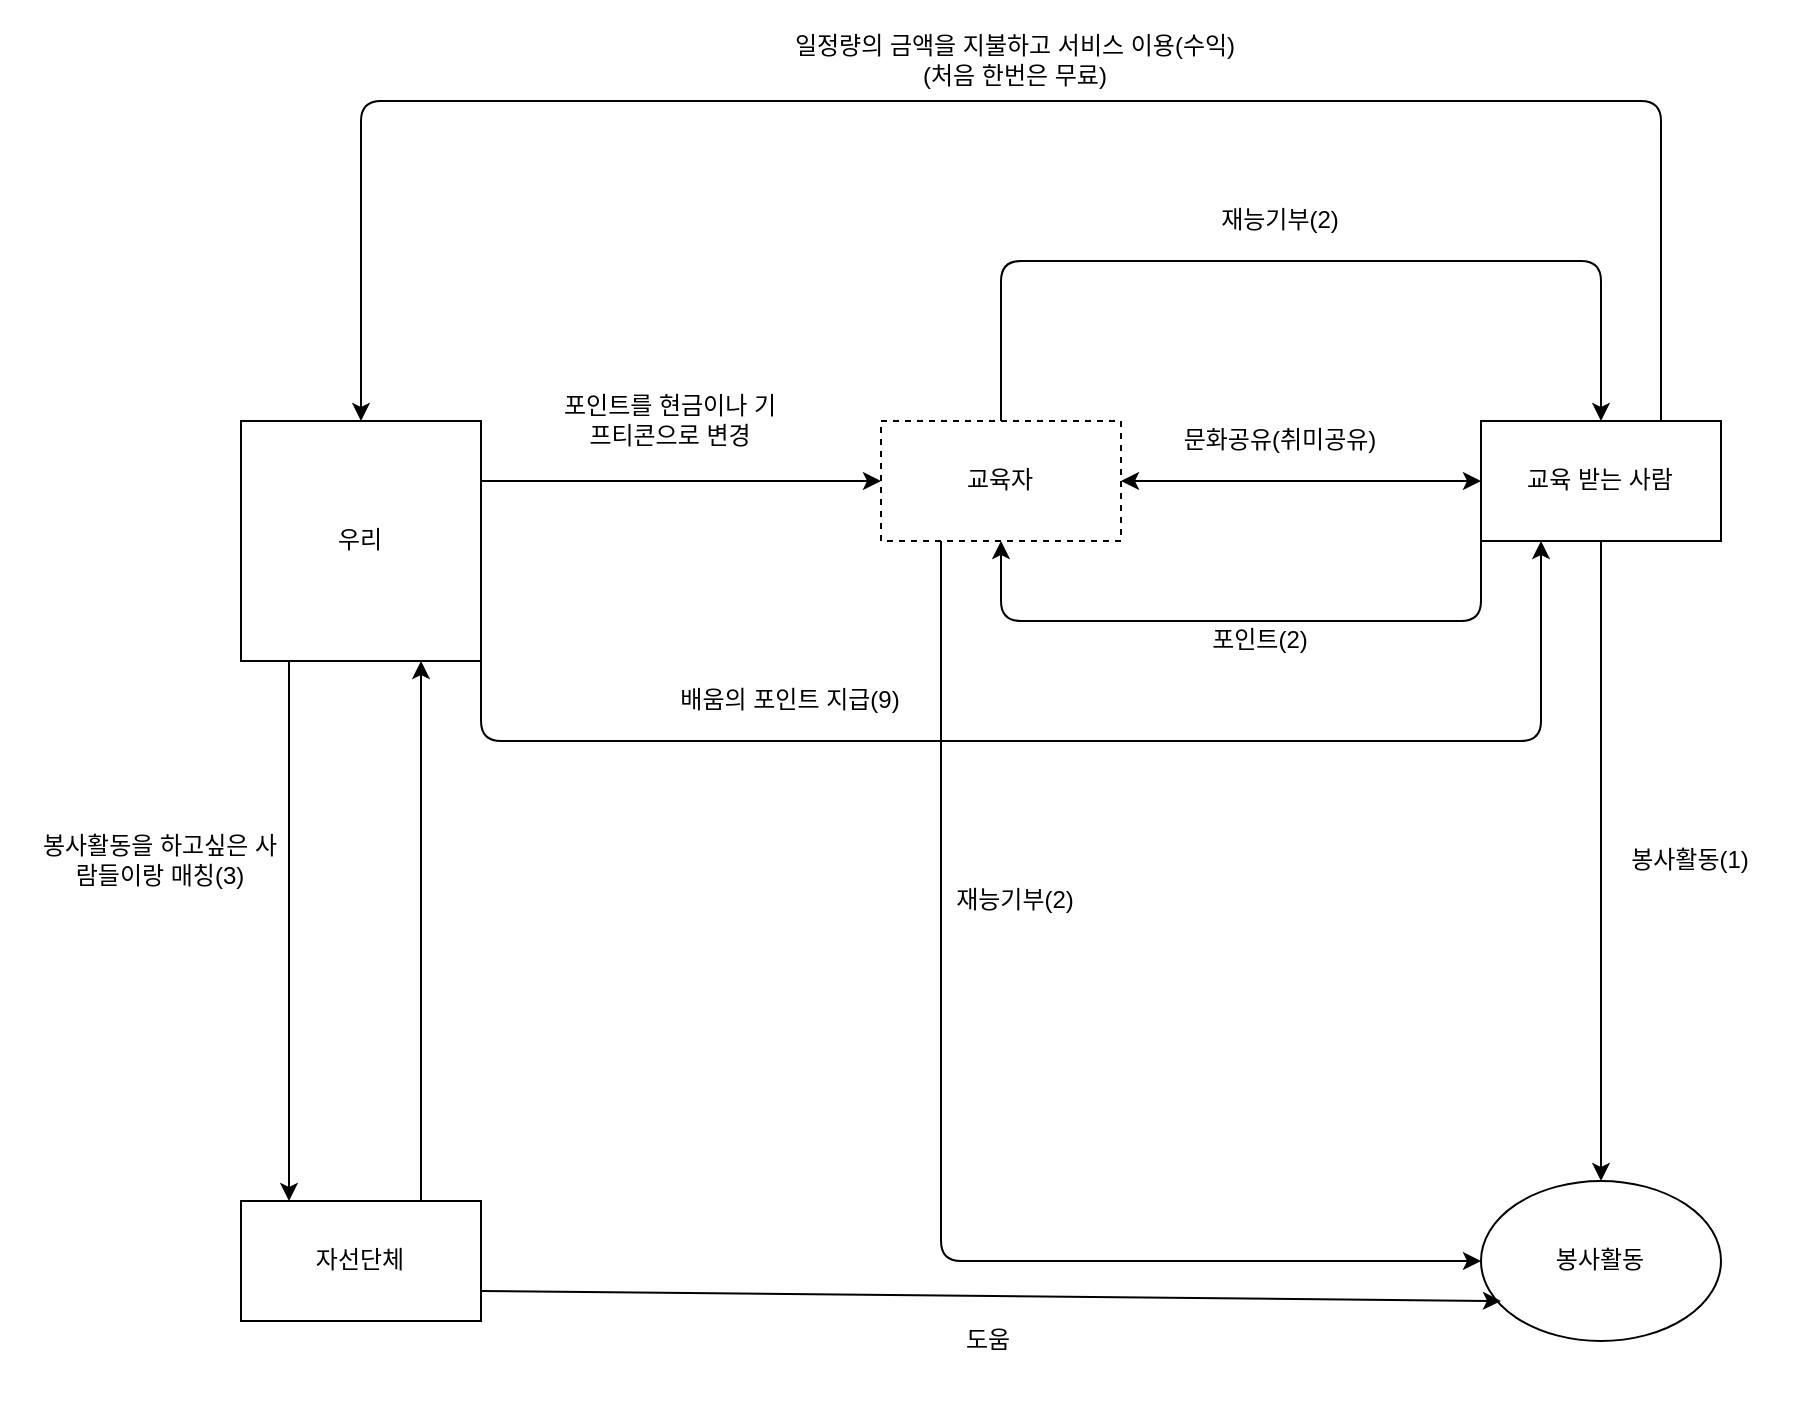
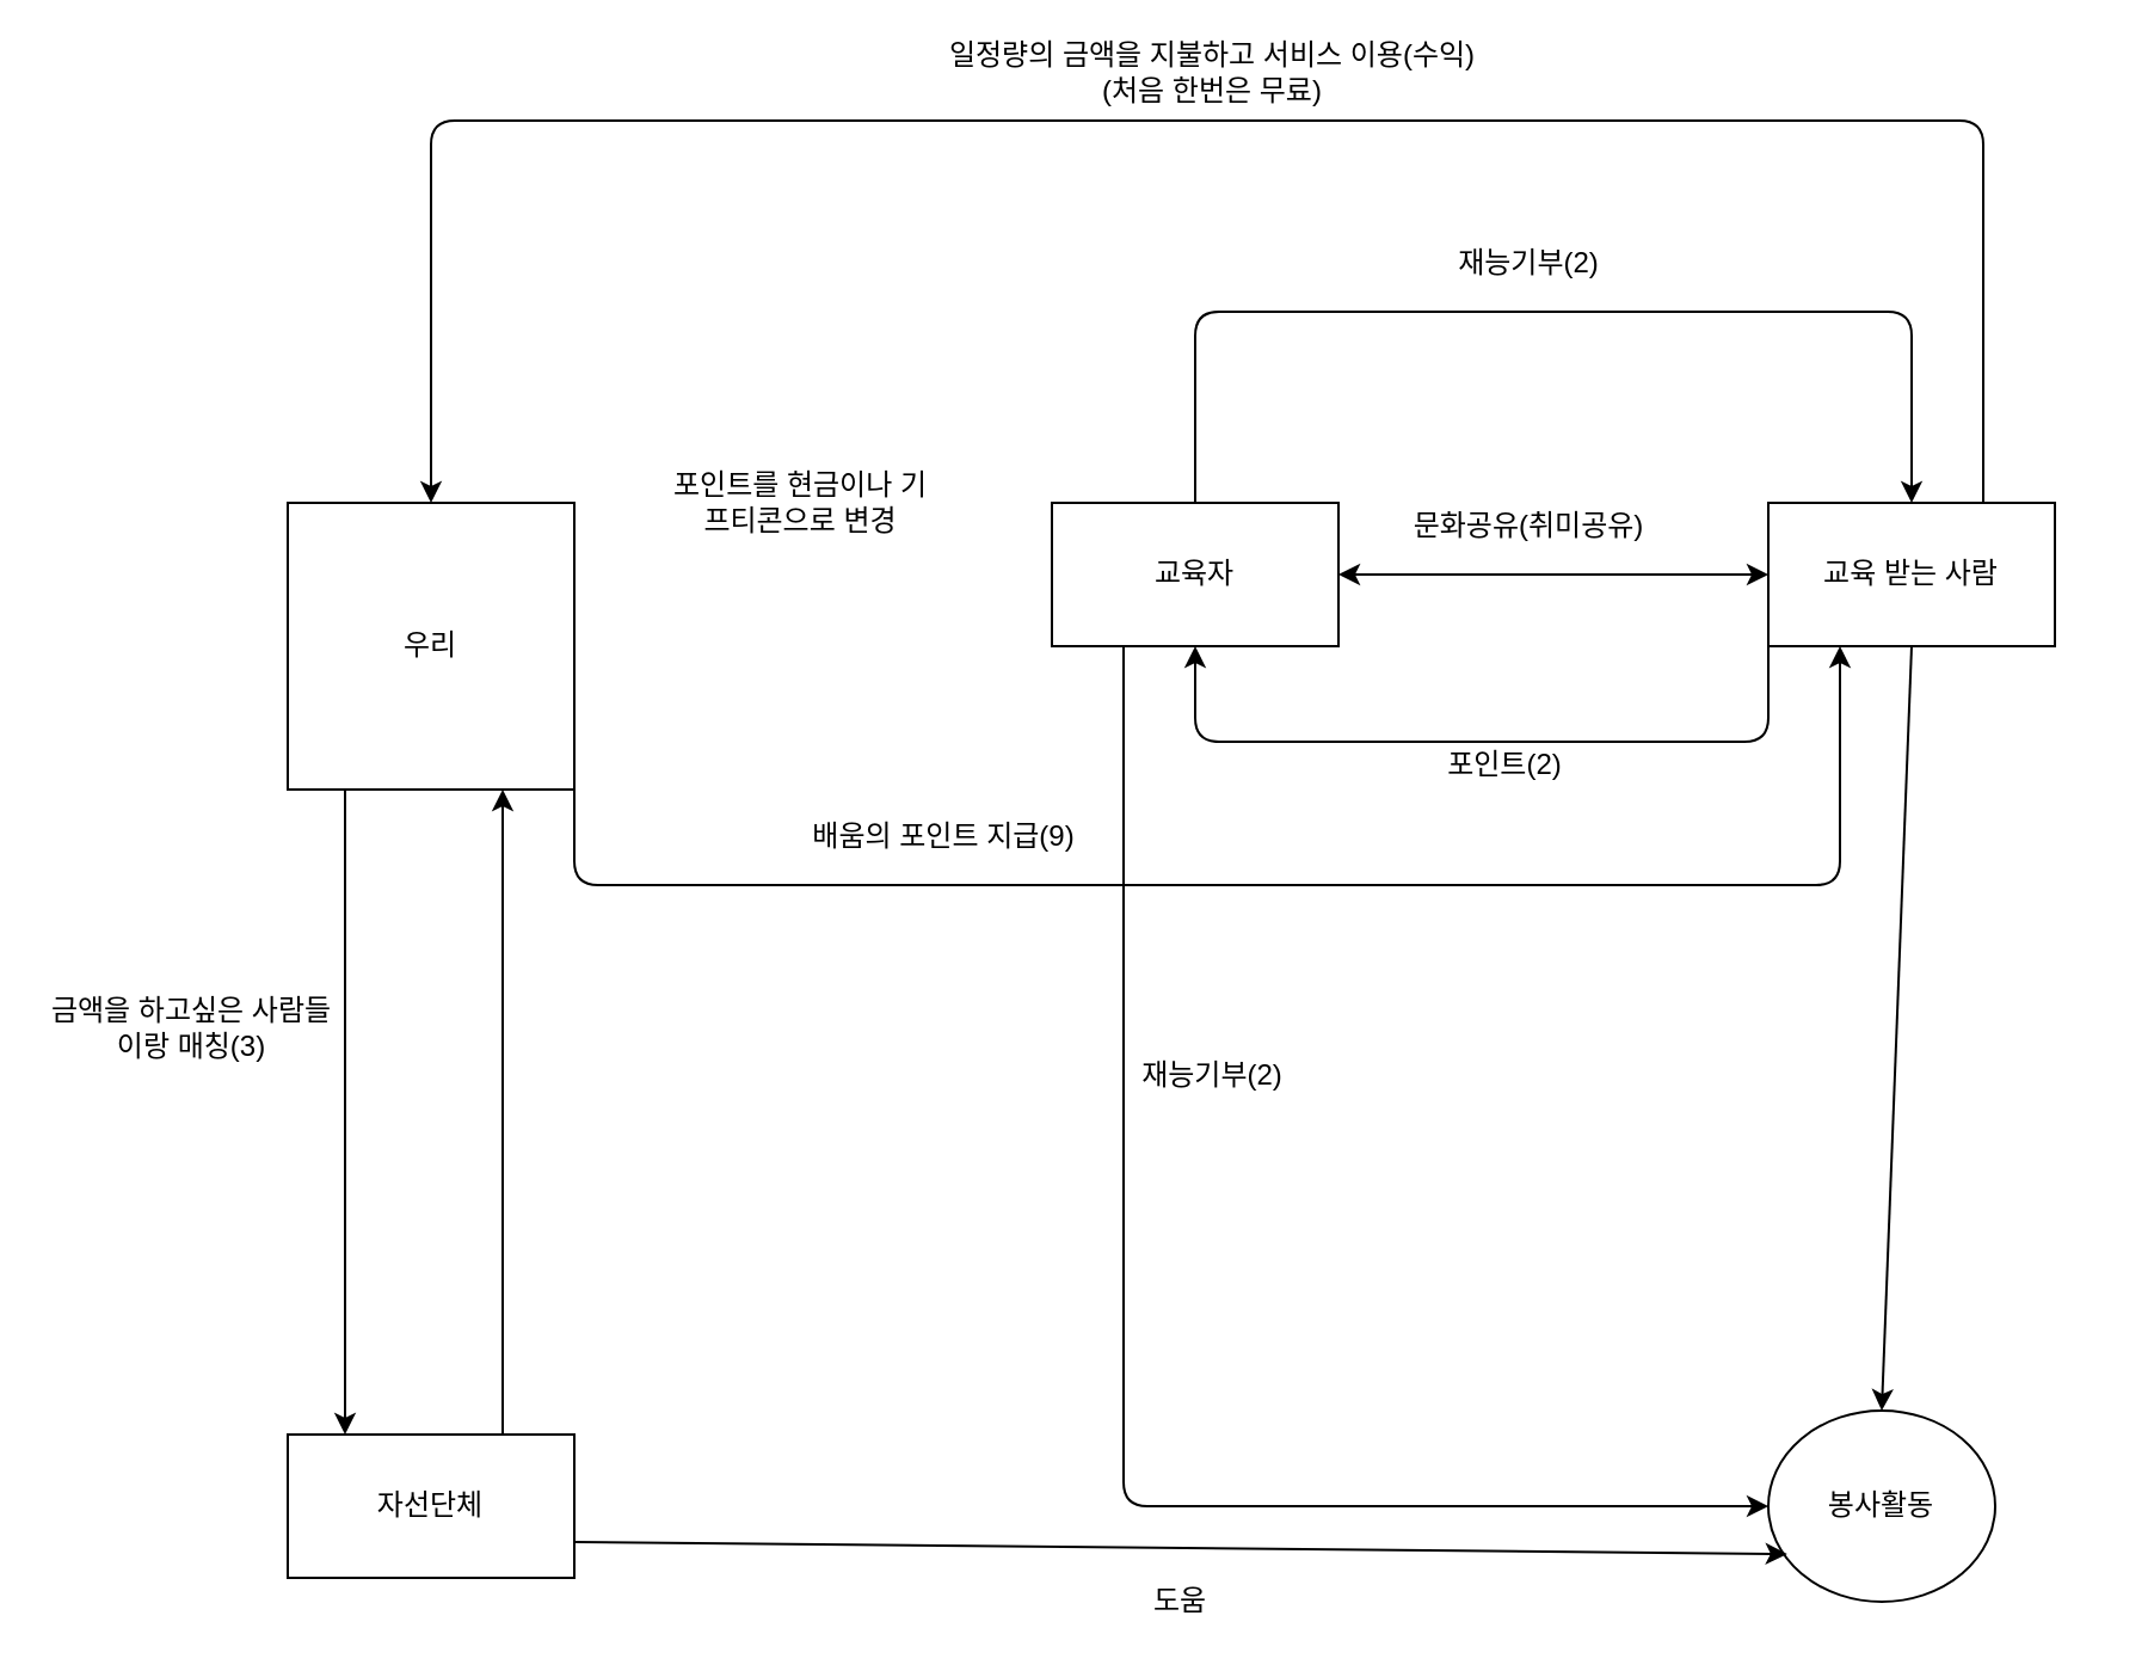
  <mxCell id="0" />
  <mxCell id="1" parent="0" />
- <mxCell id="2" value="교육자" style="rounded=0;whiteSpace=wrap;html=1;dashed=1;" vertex="1" parent="1"><mxGeometry x="440" y="210" width="120" height="60" as="geometry" /></mxCell>
+ <mxCell id="2" value="교육자" style="rounded=0;whiteSpace=wrap;html=1;" vertex="1" parent="1"><mxGeometry x="440" y="210" width="120" height="60" as="geometry" /></mxCell>
  <mxCell id="3" value="교육 받는 사람" style="rounded=0;whiteSpace=wrap;html=1;" vertex="1" parent="1"><mxGeometry x="740" y="210" width="120" height="60" as="geometry" /></mxCell>
  <mxCell id="4" value="우리" style="whiteSpace=wrap;html=1;aspect=fixed;" vertex="1" parent="1"><mxGeometry x="120" y="210" width="120" height="120" as="geometry" /></mxCell>
- <mxCell id="5" value="봉사활동" style="ellipse;whiteSpace=wrap;html=1;" vertex="1" parent="1"><mxGeometry x="740" y="590" width="120" height="80" as="geometry" /></mxCell>
+ <mxCell id="5" value="봉사활동" style="ellipse;whiteSpace=wrap;html=1;" vertex="1" parent="1"><mxGeometry x="740" y="590" width="95" height="80" as="geometry" /></mxCell>
  <mxCell id="6" value="" style="endArrow=classic;html=1;entryX=0.5;entryY=0;entryDx=0;entryDy=0;" edge="1" parent="1" target="5"><mxGeometry width="50" height="50" relative="1" as="geometry"><mxPoint x="800" y="270" as="sourcePoint" /><mxPoint x="833" y="440" as="targetPoint" /></mxGeometry></mxCell>
- <mxCell id="7" value="봉사활동(1)" style="text;html=1;strokeColor=none;fillColor=none;align=center;verticalAlign=middle;whiteSpace=wrap;rounded=0;" vertex="1" parent="1"><mxGeometry x="810" y="420" width="70" height="20" as="geometry" /></mxCell>
  <mxCell id="8" value="" style="endArrow=classic;html=1;exitX=0;exitY=1;exitDx=0;exitDy=0;entryX=0.5;entryY=1;entryDx=0;entryDy=0;" edge="1" parent="1" source="3" target="2"><mxGeometry width="50" height="50" relative="1" as="geometry"><mxPoint x="120" y="740" as="sourcePoint" /><mxPoint x="520" y="130" as="targetPoint" /><Array as="points"><mxPoint x="740" y="310" /><mxPoint x="500" y="310" /></Array></mxGeometry></mxCell>
  <mxCell id="9" value="" style="endArrow=classic;html=1;entryX=0.5;entryY=0;entryDx=0;entryDy=0;exitX=0.5;exitY=0;exitDx=0;exitDy=0;" edge="1" parent="1" source="2" target="3"><mxGeometry width="50" height="50" relative="1" as="geometry"><mxPoint x="120" y="740" as="sourcePoint" /><mxPoint x="170" y="690" as="targetPoint" /><Array as="points"><mxPoint x="500" y="130" /><mxPoint x="800" y="130" /></Array></mxGeometry></mxCell>
  <mxCell id="10" value="재능기부(2)" style="text;html=1;strokeColor=none;fillColor=none;align=center;verticalAlign=middle;whiteSpace=wrap;rounded=0;" vertex="1" parent="1"><mxGeometry x="605" y="100" width="70" height="20" as="geometry" /></mxCell>
  <mxCell id="11" value="포인트(2)" style="text;html=1;strokeColor=none;fillColor=none;align=center;verticalAlign=middle;whiteSpace=wrap;rounded=0;" vertex="1" parent="1"><mxGeometry x="600" y="310" width="60" height="20" as="geometry" /></mxCell>
  <mxCell id="12" value="" style="endArrow=classic;startArrow=classic;html=1;entryX=0;entryY=0.5;entryDx=0;entryDy=0;exitX=1;exitY=0.5;exitDx=0;exitDy=0;" edge="1" parent="1" source="2" target="3"><mxGeometry width="50" height="50" relative="1" as="geometry"><mxPoint x="120" y="740" as="sourcePoint" /><mxPoint x="170" y="690" as="targetPoint" /></mxGeometry></mxCell>
  <mxCell id="13" value="문화공유(취미공유)" style="text;html=1;strokeColor=none;fillColor=none;align=center;verticalAlign=middle;whiteSpace=wrap;rounded=0;" vertex="1" parent="1"><mxGeometry x="585" y="210" width="110" height="20" as="geometry" /></mxCell>
  <mxCell id="14" value="" style="endArrow=classic;html=1;exitX=0.25;exitY=1;exitDx=0;exitDy=0;entryX=0;entryY=0.5;entryDx=0;entryDy=0;" edge="1" parent="1" source="2" target="5"><mxGeometry width="50" height="50" relative="1" as="geometry"><mxPoint x="120" y="740" as="sourcePoint" /><mxPoint x="170" y="690" as="targetPoint" /><Array as="points"><mxPoint x="470" y="630" /></Array></mxGeometry></mxCell>
  <mxCell id="15" value="재능기부(2)" style="text;html=1;strokeColor=none;fillColor=none;align=center;verticalAlign=middle;whiteSpace=wrap;rounded=0;" vertex="1" parent="1"><mxGeometry x="475" y="440" width="65" height="20" as="geometry" /></mxCell>
- <mxCell id="16" value="" style="endArrow=classic;html=1;entryX=0;entryY=0.5;entryDx=0;entryDy=0;exitX=1;exitY=0.25;exitDx=0;exitDy=0;" edge="1" parent="1" source="4" target="2"><mxGeometry width="50" height="50" relative="1" as="geometry"><mxPoint x="120" y="740" as="sourcePoint" /><mxPoint x="170" y="690" as="targetPoint" /></mxGeometry></mxCell>
  <mxCell id="17" value="포인트를 현금이나 기프티콘으로 변경" style="text;html=1;strokeColor=none;fillColor=none;align=center;verticalAlign=middle;whiteSpace=wrap;rounded=0;" vertex="1" parent="1"><mxGeometry x="280" y="200" width="110" height="20" as="geometry" /></mxCell>
  <mxCell id="18" value="" style="endArrow=classic;html=1;exitX=0.75;exitY=0;exitDx=0;exitDy=0;entryX=0.5;entryY=0;entryDx=0;entryDy=0;" edge="1" parent="1" source="3" target="4"><mxGeometry width="50" height="50" relative="1" as="geometry"><mxPoint x="120" y="740" as="sourcePoint" /><mxPoint x="170" y="690" as="targetPoint" /><Array as="points"><mxPoint x="830" y="50" /><mxPoint x="180" y="50" /></Array></mxGeometry></mxCell>
  <mxCell id="19" value="일정량의 금액을 지불하고 서비스 이용(수익)&lt;br&gt;(처음 한번은 무료)" style="text;html=1;strokeColor=none;fillColor=none;align=center;verticalAlign=middle;whiteSpace=wrap;rounded=0;" vertex="1" parent="1"><mxGeometry x="385" y="20" width="245" height="20" as="geometry" /></mxCell>
  <mxCell id="20" value="자선단체" style="rounded=0;whiteSpace=wrap;html=1;" vertex="1" parent="1"><mxGeometry x="120" y="600" width="120" height="60" as="geometry" /></mxCell>
  <mxCell id="21" value="" style="endArrow=classic;html=1;entryX=0.2;entryY=0;entryDx=0;entryDy=0;exitX=0.2;exitY=1;exitDx=0;exitDy=0;entryPerimeter=0;exitPerimeter=0;" edge="1" parent="1" source="4" target="20"><mxGeometry width="50" height="50" relative="1" as="geometry"><mxPoint x="120" y="740" as="sourcePoint" /><mxPoint x="170" y="690" as="targetPoint" /></mxGeometry></mxCell>
- <mxCell id="22" value="봉사활동을 하고싶은 사람들이랑 매칭(3)" style="text;html=1;strokeColor=none;fillColor=none;align=center;verticalAlign=middle;whiteSpace=wrap;rounded=0;" vertex="1" parent="1"><mxGeometry x="20" y="420" width="120" height="20" as="geometry" /></mxCell>
+ <mxCell id="22" value="금액을 하고싶은 사람들이랑 매칭(3)" style="text;html=1;strokeColor=none;fillColor=none;align=center;verticalAlign=middle;whiteSpace=wrap;rounded=0;" vertex="1" parent="1"><mxGeometry x="20" y="420" width="120" height="20" as="geometry" /></mxCell>
  <mxCell id="23" value="" style="endArrow=classic;html=1;entryX=0.083;entryY=0.75;entryDx=0;entryDy=0;exitX=1;exitY=0.75;exitDx=0;exitDy=0;entryPerimeter=0;" edge="1" parent="1" source="20" target="5"><mxGeometry width="50" height="50" relative="1" as="geometry"><mxPoint x="20" y="740" as="sourcePoint" /><mxPoint x="70" y="690" as="targetPoint" /></mxGeometry></mxCell>
  <mxCell id="24" value="도움" style="text;html=1;strokeColor=none;fillColor=none;align=center;verticalAlign=middle;whiteSpace=wrap;rounded=0;" vertex="1" parent="1"><mxGeometry x="473.5" y="660" width="40" height="20" as="geometry" /></mxCell>
  <mxCell id="25" value="" style="endArrow=classic;html=1;entryX=0.75;entryY=1;entryDx=0;entryDy=0;exitX=0.75;exitY=0;exitDx=0;exitDy=0;" edge="1" parent="1" source="20" target="4"><mxGeometry width="50" height="50" relative="1" as="geometry"><mxPoint x="20" y="750" as="sourcePoint" /><mxPoint x="70" y="700" as="targetPoint" /></mxGeometry></mxCell>
  <mxCell id="26" value="" style="endArrow=classic;html=1;entryX=0.25;entryY=1;entryDx=0;entryDy=0;exitX=1;exitY=0.5;exitDx=0;exitDy=0;" edge="1" parent="1" source="4" target="3"><mxGeometry width="50" height="50" relative="1" as="geometry"><mxPoint x="20" y="750" as="sourcePoint" /><mxPoint x="70" y="700" as="targetPoint" /><Array as="points"><mxPoint x="240" y="370" /><mxPoint x="770" y="370" /></Array></mxGeometry></mxCell>
  <mxCell id="27" value="배움의 포인트 지급(9)" style="text;html=1;strokeColor=none;fillColor=none;align=center;verticalAlign=middle;whiteSpace=wrap;rounded=0;" vertex="1" parent="1"><mxGeometry x="330" y="340" width="130" height="20" as="geometry" /></mxCell>
